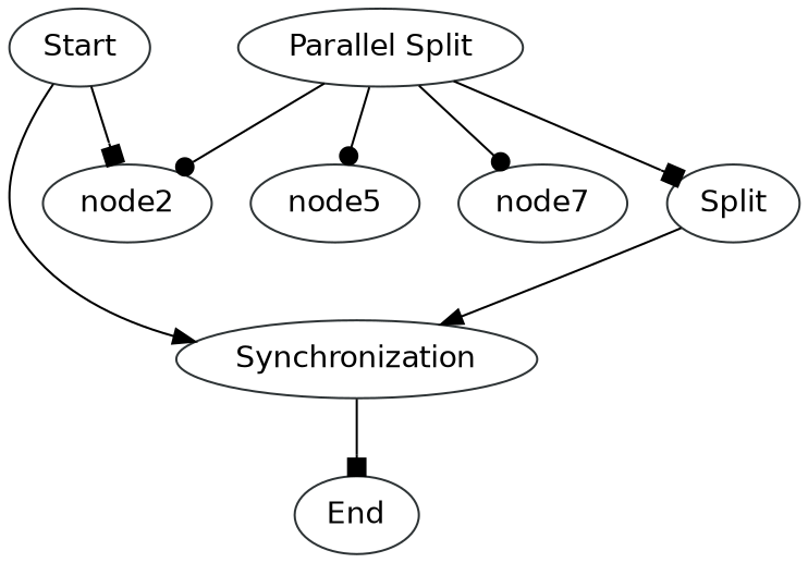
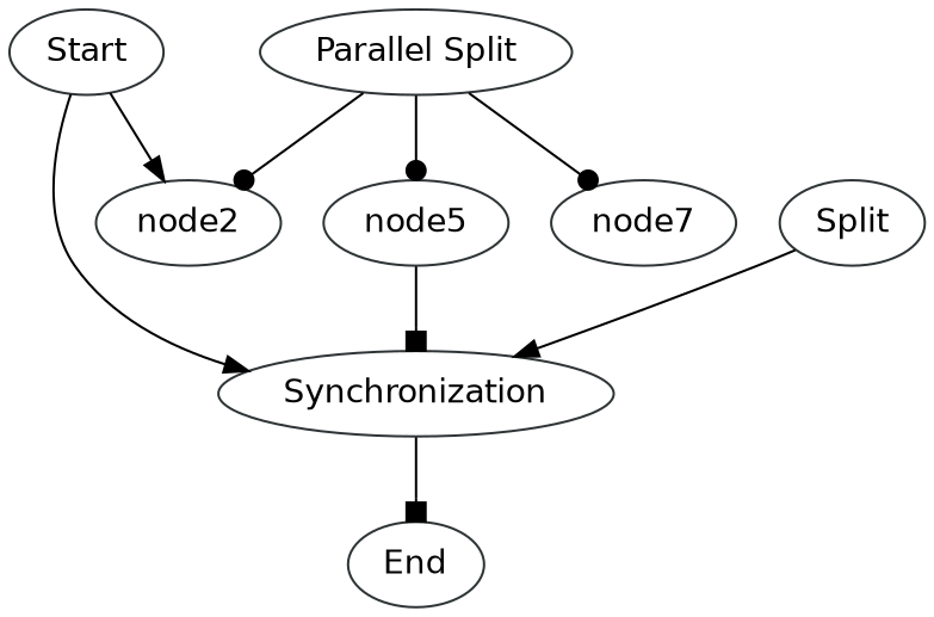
  digraph {
    fontname="DejaVu Sans"
    node [color="#2e3436" fontname="DejaVu Sans"]
    edge [arrowhead=box fontname="DejaVu Sans"]
    n1 [label=Start]
    node2
    n3 [label=Synchronization]
    n4 [label="Parallel Split"]
    n5 [label=node5]
    node7
    n7 [label=Split]
    n8 [label=End]
-   n1 -> node2
+   n1 -> node2 [arrowhead=normal]
    n1 -> n3 [arrowhead=normal]
    n3 -> n8
    n4 -> node2 [arrowhead=dot]
    n4 -> n5 [arrowhead=dot]
    n4 -> node7 [arrowhead=dot]
-   n4 -> n7
+   n5 -> n3
    n7 -> n3 [arrowhead=normal]
  }
